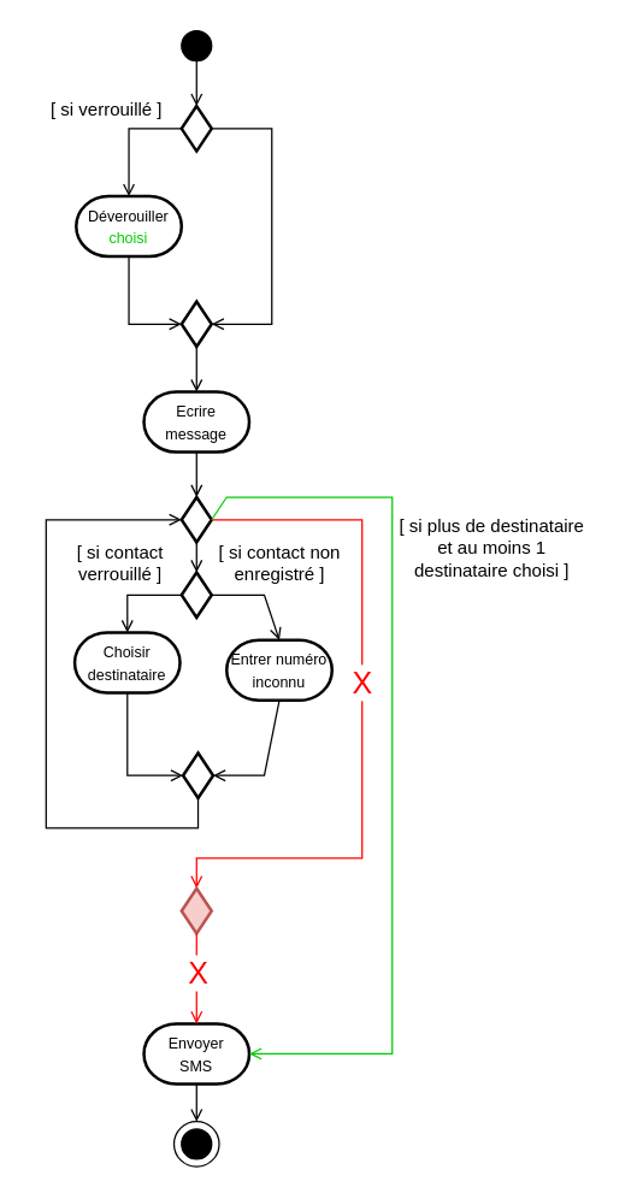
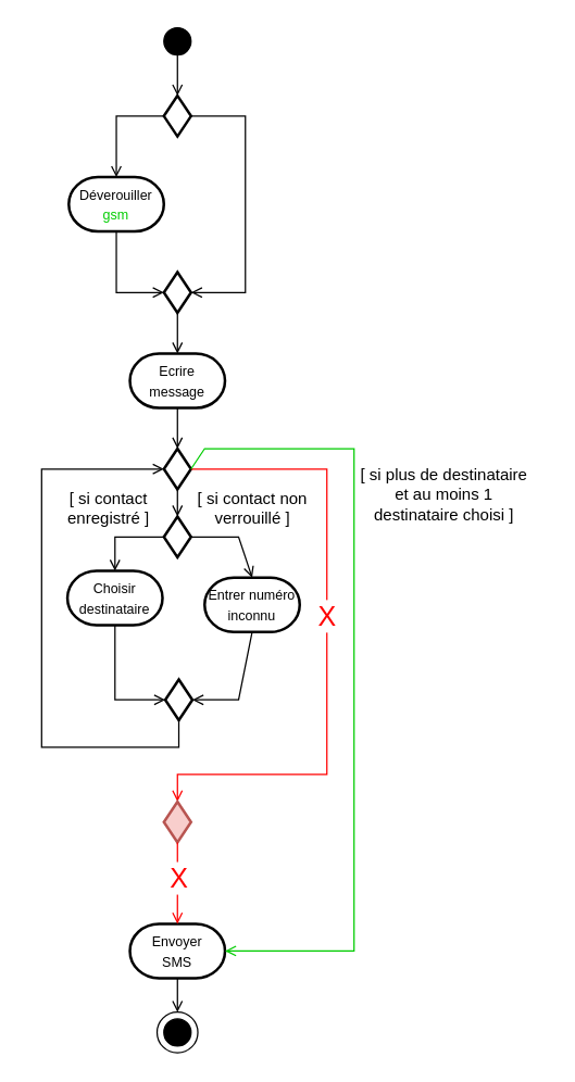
  <mxCell id="0" />
  <mxCell id="1" parent="0" />
  <mxCell id="2" value="" style="ellipse;whiteSpace=wrap;html=1;aspect=fixed;fillColor=#000000;" vertex="1" parent="1"><mxGeometry x="120" y="20" width="20" height="20" as="geometry" /></mxCell>
  <mxCell id="3" value="" style="strokeWidth=2;html=1;shape=mxgraph.flowchart.decision;whiteSpace=wrap;" vertex="1" parent="1"><mxGeometry x="120" y="70" width="20" height="30" as="geometry" /></mxCell>
  <mxCell id="4" value="" style="endArrow=open;html=1;rounded=0;endFill=0;entryX=0.5;entryY=0;entryDx=0;entryDy=0;entryPerimeter=0;exitX=0.5;exitY=1;exitDx=0;exitDy=0;" edge="1" parent="1" source="2" target="3"><mxGeometry width="50" height="50" relative="1" as="geometry"><mxPoint x="-30" y="80" as="sourcePoint" /><mxPoint x="20" y="30" as="targetPoint" /></mxGeometry></mxCell>
- <mxCell id="5" value="&lt;font style=&quot;font-size: 10px;&quot;&gt;Déverouiller&lt;br&gt;&lt;font color=&quot;#00cc00&quot;&gt;choisi&lt;/font&gt;&lt;/font&gt;" style="strokeWidth=2;html=1;shape=mxgraph.flowchart.terminator;whiteSpace=wrap;" vertex="1" parent="1"><mxGeometry x="50" y="130" width="70" height="40" as="geometry" /></mxCell>
+ <mxCell id="5" value="&lt;font style=&quot;font-size: 10px;&quot;&gt;Déverouiller&lt;br&gt;&lt;font color=&quot;#00cc00&quot;&gt;gsm&lt;/font&gt;&lt;/font&gt;" style="strokeWidth=2;html=1;shape=mxgraph.flowchart.terminator;whiteSpace=wrap;" vertex="1" parent="1"><mxGeometry x="50" y="130" width="70" height="40" as="geometry" /></mxCell>
  <mxCell id="6" value="" style="endArrow=open;html=1;rounded=0;endFill=0;entryX=0.5;entryY=0;entryDx=0;entryDy=0;entryPerimeter=0;exitX=0;exitY=0.5;exitDx=0;exitDy=0;exitPerimeter=0;" edge="1" parent="1" source="3" target="5"><mxGeometry width="50" height="50" relative="1" as="geometry"><mxPoint x="140" y="50" as="sourcePoint" /><mxPoint x="140" y="80" as="targetPoint" /><Array as="points"><mxPoint x="85" y="85" /></Array></mxGeometry></mxCell>
  <mxCell id="7" value="&lt;font style=&quot;font-size: 10px;&quot;&gt;Ecrire&lt;br&gt;message&lt;/font&gt;" style="strokeWidth=2;html=1;shape=mxgraph.flowchart.terminator;whiteSpace=wrap;" vertex="1" parent="1"><mxGeometry x="95" y="260" width="70" height="40" as="geometry" /></mxCell>
  <mxCell id="8" value="" style="strokeWidth=2;html=1;shape=mxgraph.flowchart.decision;whiteSpace=wrap;" vertex="1" parent="1"><mxGeometry x="120" y="200" width="20" height="30" as="geometry" /></mxCell>
  <mxCell id="9" value="" style="endArrow=open;html=1;rounded=0;endFill=0;entryX=0;entryY=0.5;entryDx=0;entryDy=0;entryPerimeter=0;exitX=0.5;exitY=1;exitDx=0;exitDy=0;exitPerimeter=0;" edge="1" parent="1" source="5" target="8"><mxGeometry width="50" height="50" relative="1" as="geometry"><mxPoint x="130" y="95" as="sourcePoint" /><mxPoint x="95" y="140" as="targetPoint" /><Array as="points"><mxPoint x="85" y="215" /></Array></mxGeometry></mxCell>
  <mxCell id="10" value="" style="endArrow=open;html=1;rounded=0;endFill=0;entryX=1;entryY=0.5;entryDx=0;entryDy=0;entryPerimeter=0;exitX=1;exitY=0.5;exitDx=0;exitDy=0;exitPerimeter=0;" edge="1" parent="1" source="3" target="8"><mxGeometry width="50" height="50" relative="1" as="geometry"><mxPoint x="130" y="95" as="sourcePoint" /><mxPoint x="95" y="140" as="targetPoint" /><Array as="points"><mxPoint x="180" y="85" /><mxPoint x="180" y="215" /></Array></mxGeometry></mxCell>
- <mxCell id="11" value="[ si verrouillé ]" style="text;html=1;align=center;verticalAlign=middle;resizable=0;points=[];autosize=1;strokeColor=none;fillColor=none;" vertex="1" parent="1"><mxGeometry x="20" y="58" width="100" height="30" as="geometry" /></mxCell>
  <mxCell id="12" value="" style="endArrow=open;html=1;rounded=0;endFill=0;exitX=0.5;exitY=1;exitDx=0;exitDy=0;exitPerimeter=0;entryX=0.5;entryY=0;entryDx=0;entryDy=0;entryPerimeter=0;" edge="1" parent="1" source="8" target="7"><mxGeometry width="50" height="50" relative="1" as="geometry"><mxPoint x="140" y="50" as="sourcePoint" /><mxPoint x="180" y="240" as="targetPoint" /></mxGeometry></mxCell>
  <mxCell id="13" value="" style="endArrow=open;html=1;rounded=0;endFill=0;exitX=0.5;exitY=1;exitDx=0;exitDy=0;exitPerimeter=0;entryX=0.5;entryY=0;entryDx=0;entryDy=0;entryPerimeter=0;" edge="1" parent="1" source="7" target="14"><mxGeometry width="50" height="50" relative="1" as="geometry"><mxPoint x="140" y="240" as="sourcePoint" /><mxPoint x="130" y="320" as="targetPoint" /></mxGeometry></mxCell>
  <mxCell id="14" value="" style="strokeWidth=2;html=1;shape=mxgraph.flowchart.decision;whiteSpace=wrap;" vertex="1" parent="1"><mxGeometry x="120" y="330" width="20" height="30" as="geometry" /></mxCell>
  <mxCell id="15" value="" style="endArrow=open;html=1;rounded=0;endFill=0;exitX=0.5;exitY=1;exitDx=0;exitDy=0;exitPerimeter=0;entryX=0.5;entryY=0;entryDx=0;entryDy=0;entryPerimeter=0;" edge="1" parent="1" source="14" target="16"><mxGeometry width="50" height="50" relative="1" as="geometry"><mxPoint x="140" y="310" as="sourcePoint" /><mxPoint x="130" y="380" as="targetPoint" /></mxGeometry></mxCell>
  <mxCell id="16" value="" style="strokeWidth=2;html=1;shape=mxgraph.flowchart.decision;whiteSpace=wrap;" vertex="1" parent="1"><mxGeometry x="120" y="380" width="20" height="30" as="geometry" /></mxCell>
  <mxCell id="17" value="" style="endArrow=open;html=1;rounded=0;endFill=0;exitX=1;exitY=0.5;exitDx=0;exitDy=0;exitPerimeter=0;entryX=0.5;entryY=0;entryDx=0;entryDy=0;entryPerimeter=0;" edge="1" parent="1" source="16" target="20"><mxGeometry width="50" height="50" relative="1" as="geometry"><mxPoint x="140" y="360" as="sourcePoint" /><mxPoint x="180" y="430" as="targetPoint" /><Array as="points"><mxPoint x="175" y="395" /></Array></mxGeometry></mxCell>
  <mxCell id="18" value="" style="endArrow=open;html=1;rounded=0;endFill=0;exitX=0;exitY=0.5;exitDx=0;exitDy=0;exitPerimeter=0;entryX=0.5;entryY=0;entryDx=0;entryDy=0;entryPerimeter=0;" edge="1" parent="1" source="16" target="19"><mxGeometry width="50" height="50" relative="1" as="geometry"><mxPoint x="150" y="405" as="sourcePoint" /><mxPoint x="100" y="430" as="targetPoint" /><Array as="points"><mxPoint x="84" y="395" /></Array></mxGeometry></mxCell>
  <mxCell id="19" value="&lt;font style=&quot;font-size: 10px;&quot;&gt;Choisir&lt;br&gt;destinataire&lt;/font&gt;" style="strokeWidth=2;html=1;shape=mxgraph.flowchart.terminator;whiteSpace=wrap;" vertex="1" parent="1"><mxGeometry x="49" y="420" width="70" height="40" as="geometry" /></mxCell>
  <mxCell id="20" value="&lt;font style=&quot;font-size: 10px;&quot;&gt;Entrer numéro&lt;br&gt;inconnu&lt;/font&gt;" style="strokeWidth=2;html=1;shape=mxgraph.flowchart.terminator;whiteSpace=wrap;" vertex="1" parent="1"><mxGeometry x="150" y="425" width="70" height="40" as="geometry" /></mxCell>
  <mxCell id="21" value="" style="strokeWidth=2;html=1;shape=mxgraph.flowchart.decision;whiteSpace=wrap;" vertex="1" parent="1"><mxGeometry x="121" y="500" width="20" height="30" as="geometry" /></mxCell>
  <mxCell id="22" value="" style="endArrow=open;html=1;rounded=0;endFill=0;exitX=0.5;exitY=1;exitDx=0;exitDy=0;exitPerimeter=0;entryX=1;entryY=0.5;entryDx=0;entryDy=0;entryPerimeter=0;" edge="1" parent="1" source="20" target="21"><mxGeometry width="50" height="50" relative="1" as="geometry"><mxPoint x="150" y="405" as="sourcePoint" /><mxPoint x="185" y="440" as="targetPoint" /><Array as="points"><mxPoint x="175" y="515" /></Array></mxGeometry></mxCell>
  <mxCell id="23" value="" style="endArrow=open;html=1;rounded=0;endFill=0;exitX=0.5;exitY=1;exitDx=0;exitDy=0;exitPerimeter=0;entryX=0;entryY=0.5;entryDx=0;entryDy=0;entryPerimeter=0;" edge="1" parent="1" source="19" target="21"><mxGeometry width="50" height="50" relative="1" as="geometry"><mxPoint x="185" y="480" as="sourcePoint" /><mxPoint x="151" y="545" as="targetPoint" /><Array as="points"><mxPoint x="84" y="515" /></Array></mxGeometry></mxCell>
  <mxCell id="24" value="" style="endArrow=open;html=1;rounded=0;endFill=0;exitX=0.5;exitY=1;exitDx=0;exitDy=0;exitPerimeter=0;entryX=0;entryY=0.5;entryDx=0;entryDy=0;entryPerimeter=0;" edge="1" parent="1" source="21" target="14"><mxGeometry width="50" height="50" relative="1" as="geometry"><mxPoint x="185" y="490" as="sourcePoint" /><mxPoint x="70" y="370" as="targetPoint" /><Array as="points"><mxPoint x="131" y="550" /><mxPoint x="30" y="550" /><mxPoint x="30" y="345" /></Array></mxGeometry></mxCell>
- <mxCell id="25" value="[ si contact&lt;br&gt;verrouillé ]" style="text;html=1;align=center;verticalAlign=middle;resizable=0;points=[];autosize=1;strokeColor=none;fillColor=none;" vertex="1" parent="1"><mxGeometry x="39" y="354" width="80" height="40" as="geometry" /></mxCell>
- <mxCell id="26" value="[ si contact non&lt;br&gt;enregistré ]" style="text;html=1;align=center;verticalAlign=middle;resizable=0;points=[];autosize=1;strokeColor=none;fillColor=none;" vertex="1" parent="1"><mxGeometry x="135" y="354" width="100" height="40" as="geometry" /></mxCell>
+ <mxCell id="25" value="[ si contact&lt;br&gt;enregistré ]" style="text;html=1;align=center;verticalAlign=middle;resizable=0;points=[];autosize=1;strokeColor=none;fillColor=none;" vertex="1" parent="1"><mxGeometry x="39" y="354" width="80" height="40" as="geometry" /></mxCell>
+ <mxCell id="26" value="[ si contact non&lt;br&gt;verrouillé ]" style="text;html=1;align=center;verticalAlign=middle;resizable=0;points=[];autosize=1;strokeColor=none;fillColor=none;" vertex="1" parent="1"><mxGeometry x="135" y="354" width="100" height="40" as="geometry" /></mxCell>
  <mxCell id="27" value="" style="endArrow=open;html=1;rounded=0;endFill=0;exitX=1;exitY=0.5;exitDx=0;exitDy=0;exitPerimeter=0;entryX=0.5;entryY=0;entryDx=0;entryDy=0;entryPerimeter=0;strokeColor=#FF0000;" edge="1" parent="1" source="14" target="29"><mxGeometry width="50" height="50" relative="1" as="geometry"><mxPoint x="140" y="310" as="sourcePoint" /><mxPoint x="130" y="600" as="targetPoint" /><Array as="points"><mxPoint x="240" y="345" /><mxPoint x="240" y="570" /><mxPoint x="130" y="570" /></Array></mxGeometry></mxCell>
  <mxCell id="28" value="&lt;font style=&quot;font-size: 20px;&quot; color=&quot;#ff0000&quot;&gt;X&lt;/font&gt;" style="edgeLabel;html=1;align=center;verticalAlign=middle;resizable=0;points=[];" vertex="1" connectable="0" parent="27"><mxGeometry x="-0.088" y="-1" relative="1" as="geometry"><mxPoint as="offset" /></mxGeometry></mxCell>
  <mxCell id="29" value="" style="strokeWidth=2;html=1;shape=mxgraph.flowchart.decision;whiteSpace=wrap;fillColor=#f8cecc;strokeColor=#b85450;" vertex="1" parent="1"><mxGeometry x="120" y="590" width="20" height="30" as="geometry" /></mxCell>
  <mxCell id="30" value="[ si plus de destinataire&lt;br&gt;et au moins 1&lt;br&gt;destinataire choisi ]" style="text;html=1;align=center;verticalAlign=middle;resizable=0;points=[];autosize=1;strokeColor=none;fillColor=none;" vertex="1" parent="1"><mxGeometry x="251" y="334" width="150" height="60" as="geometry" /></mxCell>
  <mxCell id="31" value="&lt;font style=&quot;font-size: 10px;&quot;&gt;Envoyer&lt;br&gt;SMS&lt;/font&gt;" style="strokeWidth=2;html=1;shape=mxgraph.flowchart.terminator;whiteSpace=wrap;" vertex="1" parent="1"><mxGeometry x="95" y="680" width="70" height="40" as="geometry" /></mxCell>
  <mxCell id="32" value="" style="endArrow=open;html=1;rounded=0;endFill=0;exitX=0.5;exitY=1;exitDx=0;exitDy=0;exitPerimeter=0;strokeColor=#FF0000;" edge="1" parent="1" source="29" target="31"><mxGeometry width="50" height="50" relative="1" as="geometry"><mxPoint x="140" y="310" as="sourcePoint" /><mxPoint x="140" y="340" as="targetPoint" /></mxGeometry></mxCell>
  <mxCell id="33" value="&lt;font style=&quot;font-size: 20px;&quot; color=&quot;#ff0000&quot;&gt;X&lt;/font&gt;" style="edgeLabel;html=1;align=center;verticalAlign=middle;resizable=0;points=[];" vertex="1" connectable="0" parent="32"><mxGeometry x="-0.153" relative="1" as="geometry"><mxPoint as="offset" /></mxGeometry></mxCell>
  <mxCell id="34" value="" style="endArrow=open;html=1;rounded=0;endFill=0;exitX=0.5;exitY=1;exitDx=0;exitDy=0;exitPerimeter=0;entryX=0.5;entryY=0;entryDx=0;entryDy=0;" edge="1" parent="1" source="31" target="36"><mxGeometry width="50" height="50" relative="1" as="geometry"><mxPoint x="140" y="630" as="sourcePoint" /><mxPoint x="130" y="720" as="targetPoint" /></mxGeometry></mxCell>
  <mxCell id="35" value="" style="ellipse;whiteSpace=wrap;html=1;aspect=fixed;fillColor=#000000;" vertex="1" parent="1"><mxGeometry x="120" y="750" width="20" height="20" as="geometry" /></mxCell>
  <mxCell id="36" value="" style="ellipse;whiteSpace=wrap;html=1;aspect=fixed;fillColor=none;" vertex="1" parent="1"><mxGeometry x="115" y="745" width="30" height="30" as="geometry" /></mxCell>
  <mxCell id="37" value="" style="endArrow=open;html=1;rounded=0;endFill=0;exitX=1;exitY=0.5;exitDx=0;exitDy=0;exitPerimeter=0;entryX=1;entryY=0.5;entryDx=0;entryDy=0;entryPerimeter=0;strokeColor=#00CC00;" edge="1" parent="1" source="14" target="31"><mxGeometry width="50" height="50" relative="1" as="geometry"><mxPoint x="240" y="485" as="sourcePoint" /><mxPoint x="230" y="730" as="targetPoint" /><Array as="points"><mxPoint x="150" y="330" /><mxPoint x="260" y="330" /><mxPoint x="260" y="700" /></Array></mxGeometry></mxCell>
